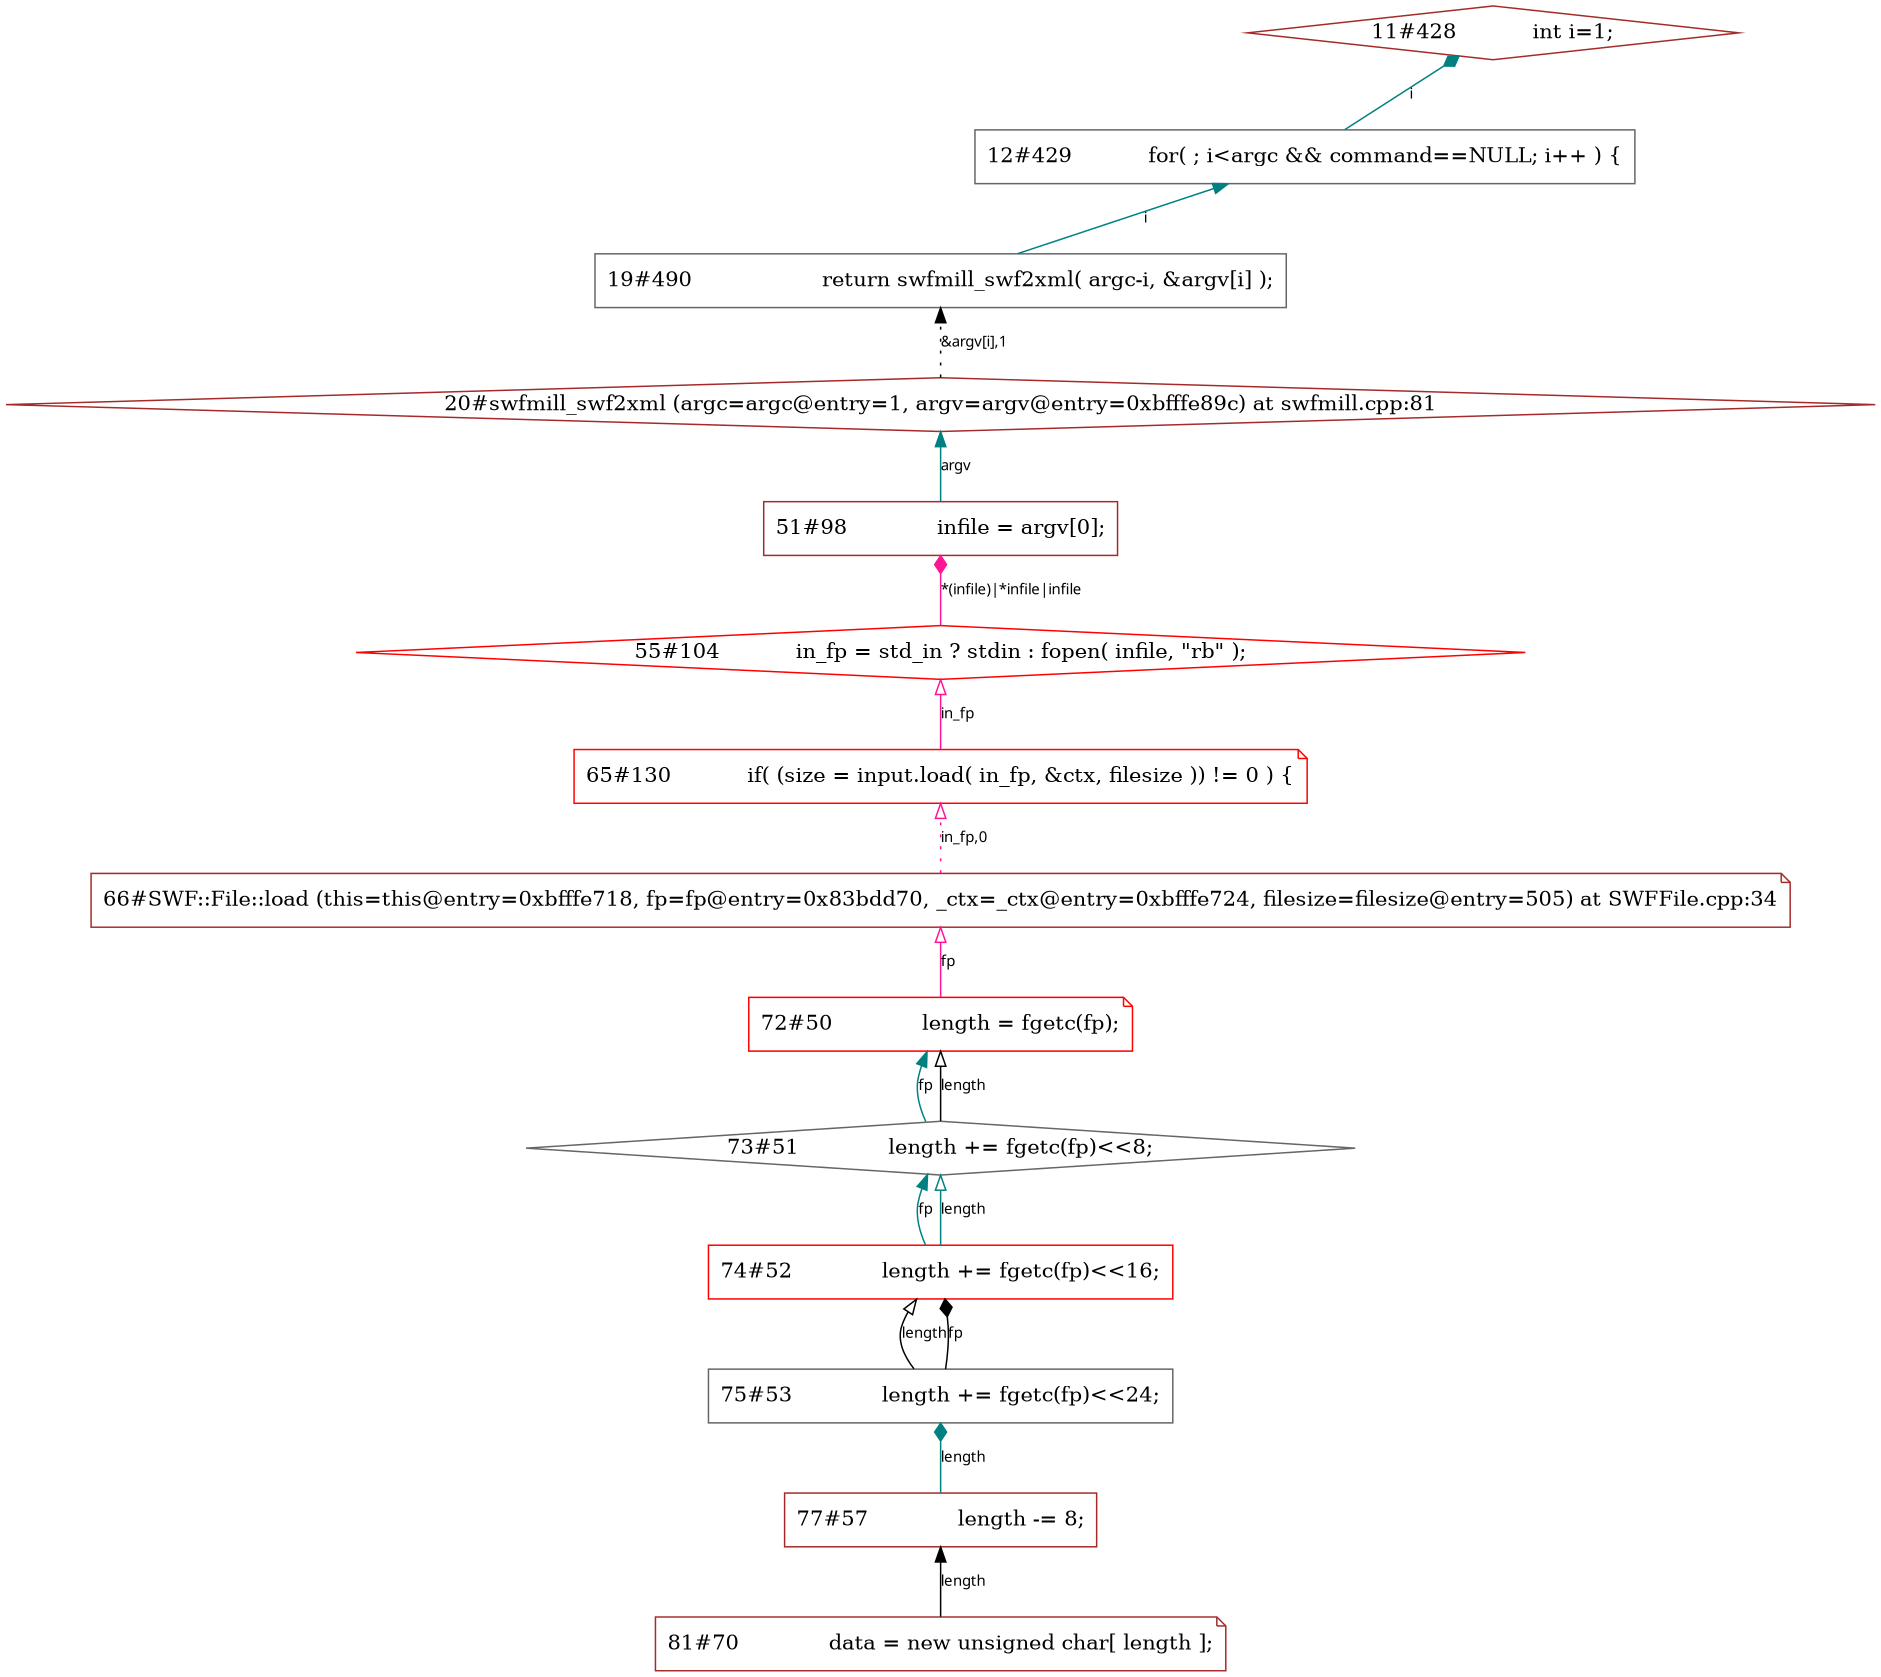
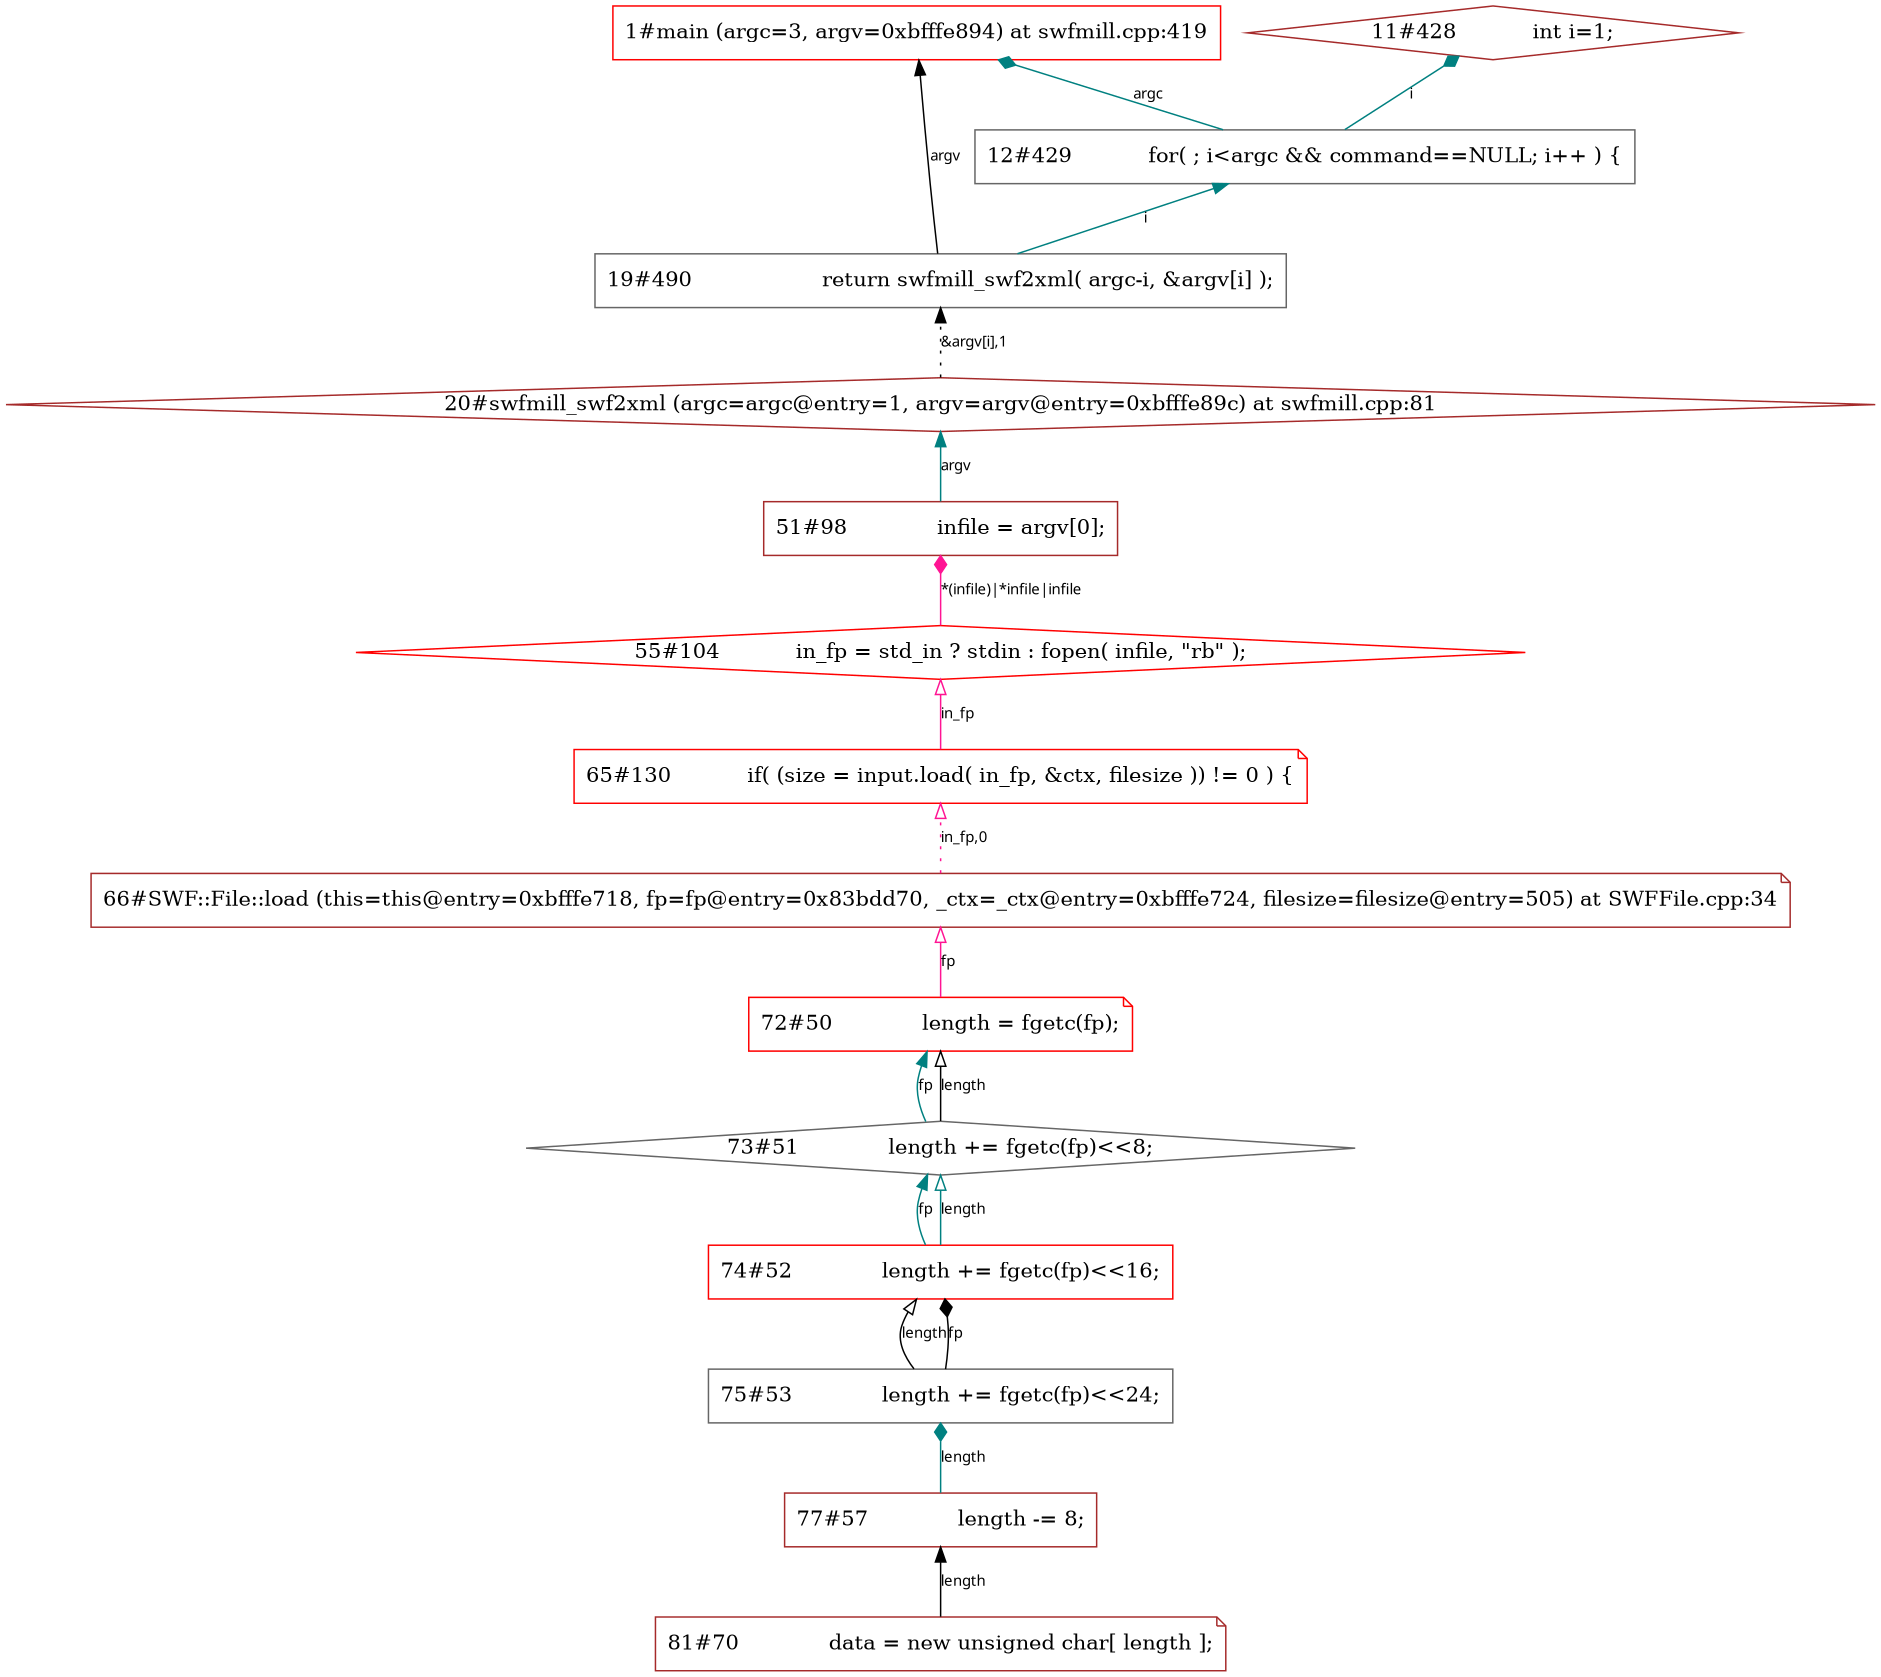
  digraph {
    rankdir=BT
    node [color=brown shape=box]
    edge [color=teal fontname=Verdana fontsize=10 style=solid arrowhead=normal]
    "65#130		if( (size = input.load( in_fp, &ctx, filesize )) != 0 ) \{" [color=red shape=note]
    "55#104		in_fp = std_in ? stdin : fopen( infile, \"rb\" );" [color=red shape=diamond]
    "66#SWF::File::load (this=this@entry=0xbfffe718, fp=fp@entry=0x83bdd70, _ctx=_ctx@entry=0xbfffe724, filesize=filesize@entry=505) at SWFFile.cpp:34" [shape=note]
+   "1#main (argc=3, argv=0xbfffe894) at swfmill.cpp:419" [color=red]
    "72#50		length = fgetc(fp);" [color=red shape=note]
    "73#51		length += fgetc(fp)<<8;" [color=gray40 shape=diamond]
    "74#52		length += fgetc(fp)<<16;" [color=red]
    "75#53		length += fgetc(fp)<<24;" [color=gray40]
    "12#429		for( ; i<argc && command==NULL; i++ ) \{" [color=gray40]
    "11#428		int i=1;" [shape=diamond]
    "77#57		length -= 8;"
    "19#490			return swfmill_swf2xml( argc-i, &argv[i] );" [color=gray40]
    "81#70		data = new unsigned char[ length ];" [shape=note]
    "20#swfmill_swf2xml (argc=argc@entry=1, argv=argv@entry=0xbfffe89c) at swfmill.cpp:81" [shape=diamond]
    "51#98		infile = argv[0];"
    "65#130		if( (size = input.load( in_fp, &ctx, filesize )) != 0 ) \{" -> "55#104		in_fp = std_in ? stdin : fopen( infile, \"rb\" );" [color=deeppink label=in_fp arrowhead=onormal]
    "55#104		in_fp = std_in ? stdin : fopen( infile, \"rb\" );" -> "51#98		infile = argv[0];" [color=deeppink label="*(infile)|*infile|infile" arrowhead=diamond]
    "66#SWF::File::load (this=this@entry=0xbfffe718, fp=fp@entry=0x83bdd70, _ctx=_ctx@entry=0xbfffe724, filesize=filesize@entry=505) at SWFFile.cpp:34" -> "65#130		if( (size = input.load( in_fp, &ctx, filesize )) != 0 ) \{" [color=deeppink label="in_fp,0" style=dotted arrowhead=onormal]
    "72#50		length = fgetc(fp);" -> "66#SWF::File::load (this=this@entry=0xbfffe718, fp=fp@entry=0x83bdd70, _ctx=_ctx@entry=0xbfffe724, filesize=filesize@entry=505) at SWFFile.cpp:34" [color=deeppink label=fp arrowhead=onormal]
    "73#51		length += fgetc(fp)<<8;" -> "72#50		length = fgetc(fp);" [label=fp]
    "73#51		length += fgetc(fp)<<8;" -> "72#50		length = fgetc(fp);" [color=black label=length arrowhead=onormal]
    "74#52		length += fgetc(fp)<<16;" -> "73#51		length += fgetc(fp)<<8;" [label=fp]
    "74#52		length += fgetc(fp)<<16;" -> "73#51		length += fgetc(fp)<<8;" [label=length arrowhead=onormal]
    "75#53		length += fgetc(fp)<<24;" -> "74#52		length += fgetc(fp)<<16;" [color=black label=length arrowhead=onormal]
    "75#53		length += fgetc(fp)<<24;" -> "74#52		length += fgetc(fp)<<16;" [color=black label=fp arrowhead=diamond]
+   "12#429		for( ; i<argc && command==NULL; i++ ) \{" -> "1#main (argc=3, argv=0xbfffe894) at swfmill.cpp:419" [label=argc arrowhead=diamond]
    "12#429		for( ; i<argc && command==NULL; i++ ) \{" -> "11#428		int i=1;" [label=i arrowhead=diamond]
    "77#57		length -= 8;" -> "75#53		length += fgetc(fp)<<24;" [label=length arrowhead=diamond]
+   "19#490			return swfmill_swf2xml( argc-i, &argv[i] );" -> "1#main (argc=3, argv=0xbfffe894) at swfmill.cpp:419" [color=black label=argv]
    "19#490			return swfmill_swf2xml( argc-i, &argv[i] );" -> "12#429		for( ; i<argc && command==NULL; i++ ) \{" [label=i]
    "81#70		data = new unsigned char[ length ];" -> "77#57		length -= 8;" [color=black label=length]
    "20#swfmill_swf2xml (argc=argc@entry=1, argv=argv@entry=0xbfffe89c) at swfmill.cpp:81" -> "19#490			return swfmill_swf2xml( argc-i, &argv[i] );" [color=black label="&argv[i],1" style=dotted]
    "51#98		infile = argv[0];" -> "20#swfmill_swf2xml (argc=argc@entry=1, argv=argv@entry=0xbfffe89c) at swfmill.cpp:81" [label=argv]
  }
